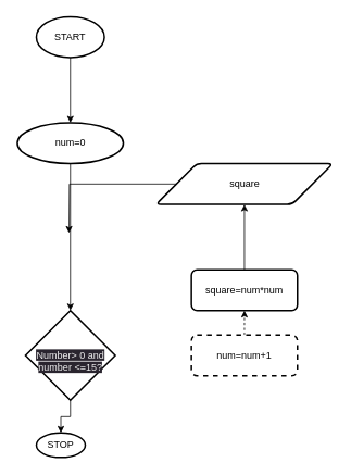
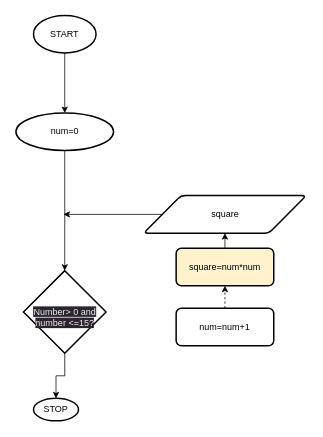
  <mxCell id="0" />
  <mxCell id="1" parent="0" />
  <mxCell id="2" style="edgeStyle=orthogonalEdgeStyle;rounded=0;orthogonalLoop=1;jettySize=auto;html=1;exitX=0.5;exitY=1;exitDx=0;exitDy=0;exitPerimeter=0;entryX=0.5;entryY=0;entryDx=0;entryDy=0;" edge="1" parent="1" source="3" target="7"><mxGeometry relative="1" as="geometry" /></mxCell>
  <mxCell id="3" value="START" style="strokeWidth=2;html=1;shape=mxgraph.flowchart.start_1;whiteSpace=wrap;" vertex="1" parent="1"><mxGeometry x="44" y="20" width="83.33" height="50" as="geometry" /></mxCell>
  <mxCell id="4" style="edgeStyle=orthogonalEdgeStyle;rounded=0;orthogonalLoop=1;jettySize=auto;html=1;exitX=0.5;exitY=1;exitDx=0;exitDy=0;exitPerimeter=0;" edge="1" parent="1" source="5" target="14"><mxGeometry relative="1" as="geometry" /></mxCell>
- <mxCell id="5" value="&lt;br&gt;&lt;span style=&quot;color: rgb(240, 240, 240); font-family: Helvetica; font-size: 12px; font-style: normal; font-variant-ligatures: normal; font-variant-caps: normal; font-weight: 400; letter-spacing: normal; orphans: 2; text-align: center; text-indent: 0px; text-transform: none; widows: 2; word-spacing: 0px; -webkit-text-stroke-width: 0px; background-color: rgb(42, 37, 47); text-decoration-thickness: initial; text-decoration-style: initial; text-decoration-color: initial; float: none; display: inline !important;&quot;&gt;Number&amp;gt; 0 and number &amp;lt;=15?&lt;/span&gt;&lt;br&gt;" style="strokeWidth=2;html=1;shape=mxgraph.flowchart.decision;whiteSpace=wrap;" vertex="1" parent="1"><mxGeometry x="30.66" y="380" width="110" height="110" as="geometry" /></mxCell>
+ <mxCell id="5" value="&lt;br&gt;&lt;span style=&quot;color: rgb(240, 240, 240); font-family: Helvetica; font-size: 12px; font-style: normal; font-variant-ligatures: normal; font-variant-caps: normal; font-weight: 400; letter-spacing: normal; orphans: 2; text-align: center; text-indent: 0px; text-transform: none; widows: 2; word-spacing: 0px; -webkit-text-stroke-width: 0px; background-color: rgb(42, 37, 47); text-decoration-thickness: initial; text-decoration-style: initial; text-decoration-color: initial; float: none; display: inline !important;&quot;&gt;Number&amp;gt; 0 and number &amp;lt;=15?&lt;/span&gt;&lt;br&gt;" style="strokeWidth=2;html=1;shape=mxgraph.flowchart.decision;whiteSpace=wrap;" vertex="1" parent="1"><mxGeometry x="30.66" y="360" width="110" height="110" as="geometry" /></mxCell>
  <mxCell id="6" style="edgeStyle=orthogonalEdgeStyle;rounded=0;orthogonalLoop=1;jettySize=auto;html=1;exitX=0.5;exitY=1;exitDx=0;exitDy=0;" edge="1" parent="1" source="7" target="5"><mxGeometry relative="1" as="geometry" /></mxCell>
  <mxCell id="7" value="num=0" style="ellipse;whiteSpace=wrap;html=1;absoluteArcSize=1;arcSize=14;strokeWidth=2;" vertex="1" parent="1"><mxGeometry x="20.66" y="150" width="130" height="50" as="geometry" /></mxCell>
  <mxCell id="8" style="edgeStyle=orthogonalEdgeStyle;rounded=0;orthogonalLoop=1;jettySize=auto;html=1;exitX=0.5;exitY=0;exitDx=0;exitDy=0;entryX=0.5;entryY=1;entryDx=0;entryDy=0;dashed=1;" edge="1" parent="1" source="9" target="11"><mxGeometry relative="1" as="geometry" /></mxCell>
- <mxCell id="9" value="num=num+1" style="rounded=1;whiteSpace=wrap;html=1;absoluteArcSize=1;arcSize=14;strokeWidth=2;dashed=1;" vertex="1" parent="1"><mxGeometry x="234" y="410" width="130" height="50" as="geometry" /></mxCell>
+ <mxCell id="9" value="num=num+1" style="rounded=1;whiteSpace=wrap;html=1;absoluteArcSize=1;arcSize=14;strokeWidth=2;" vertex="1" parent="1"><mxGeometry x="234" y="410" width="130" height="50" as="geometry" /></mxCell>
  <mxCell id="10" style="edgeStyle=orthogonalEdgeStyle;rounded=0;orthogonalLoop=1;jettySize=auto;html=1;exitX=0.5;exitY=0;exitDx=0;exitDy=0;entryX=0.5;entryY=1;entryDx=0;entryDy=0;" edge="1" parent="1" source="11" target="13"><mxGeometry relative="1" as="geometry" /></mxCell>
- <mxCell id="11" value="square=num*num" style="rounded=1;whiteSpace=wrap;html=1;absoluteArcSize=1;arcSize=14;strokeWidth=2;" vertex="1" parent="1"><mxGeometry x="234" y="330" width="130" height="50" as="geometry" /></mxCell>
+ <mxCell id="11" value="square=num*num" style="rounded=1;whiteSpace=wrap;html=1;absoluteArcSize=1;arcSize=14;strokeWidth=2;fillColor=#fff2cc;" vertex="1" parent="1"><mxGeometry x="234" y="330" width="130" height="50" as="geometry" /></mxCell>
  <mxCell id="12" style="edgeStyle=orthogonalEdgeStyle;rounded=0;orthogonalLoop=1;jettySize=auto;html=1;exitX=0;exitY=0.5;exitDx=0;exitDy=0;" edge="1" parent="1" source="13"><mxGeometry relative="1" as="geometry"><mxPoint x="84" y="285" as="targetPoint" /></mxGeometry></mxCell>
- <mxCell id="13" value="square" style="shape=parallelogram;html=1;strokeWidth=2;perimeter=parallelogramPerimeter;whiteSpace=wrap;rounded=1;arcSize=12;size=0.23;" vertex="1" parent="1"><mxGeometry x="190.67" y="200" width="216.67" height="50" as="geometry" /></mxCell>
+ <mxCell id="13" value="square" style="shape=parallelogram;html=1;strokeWidth=2;perimeter=parallelogramPerimeter;whiteSpace=wrap;rounded=1;arcSize=12;size=0.23;" vertex="1" parent="1"><mxGeometry x="190.67" y="260" width="216.67" height="50" as="geometry" /></mxCell>
  <mxCell id="14" value="STOP" style="strokeWidth=2;html=1;shape=mxgraph.flowchart.start_1;whiteSpace=wrap;" vertex="1" parent="1"><mxGeometry x="44" y="530" width="60" height="30" as="geometry" /></mxCell>
